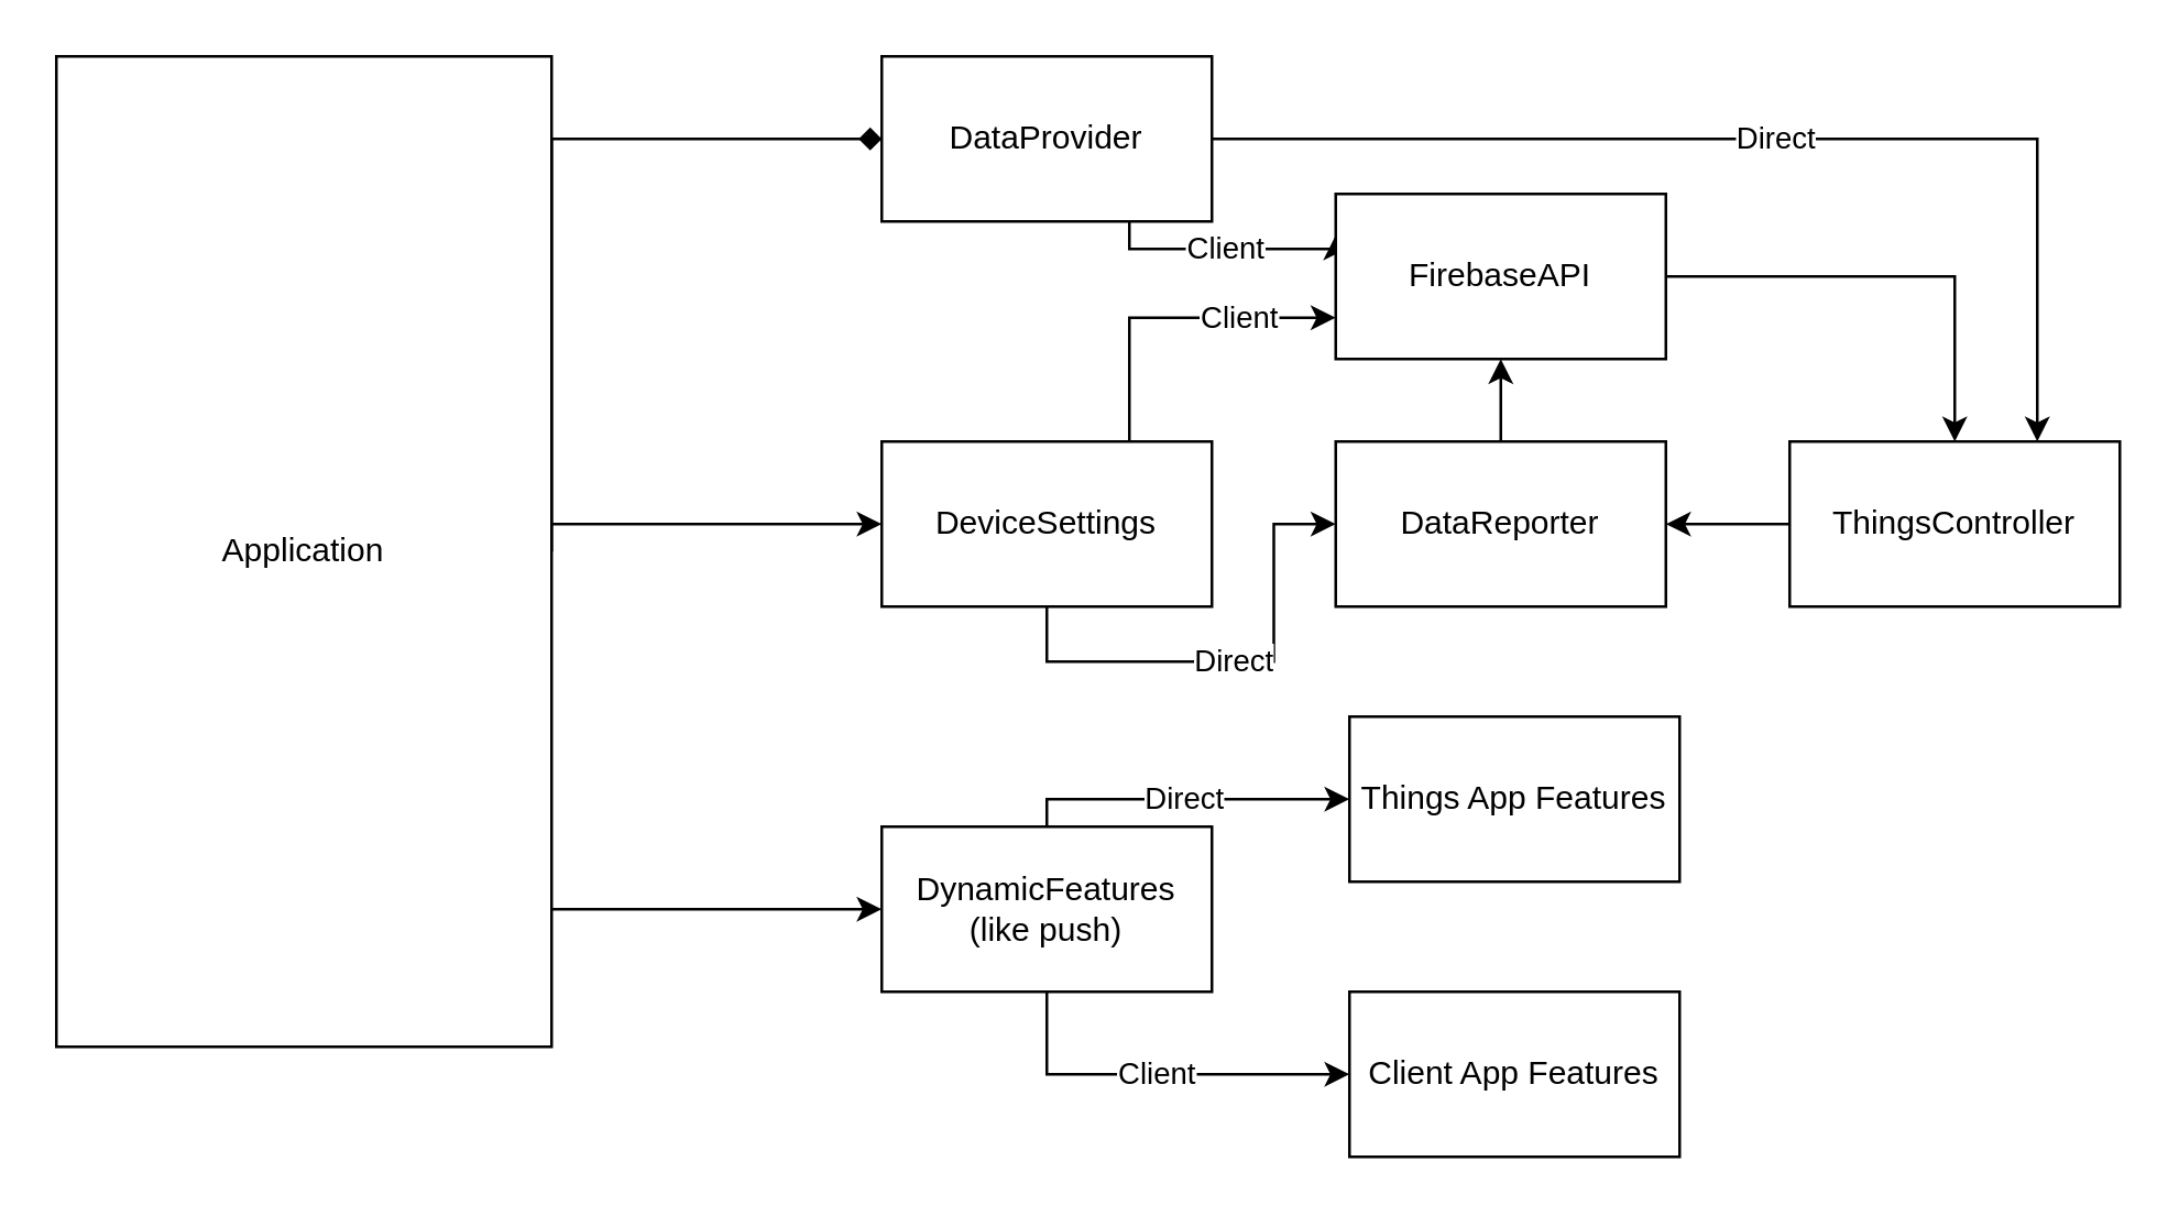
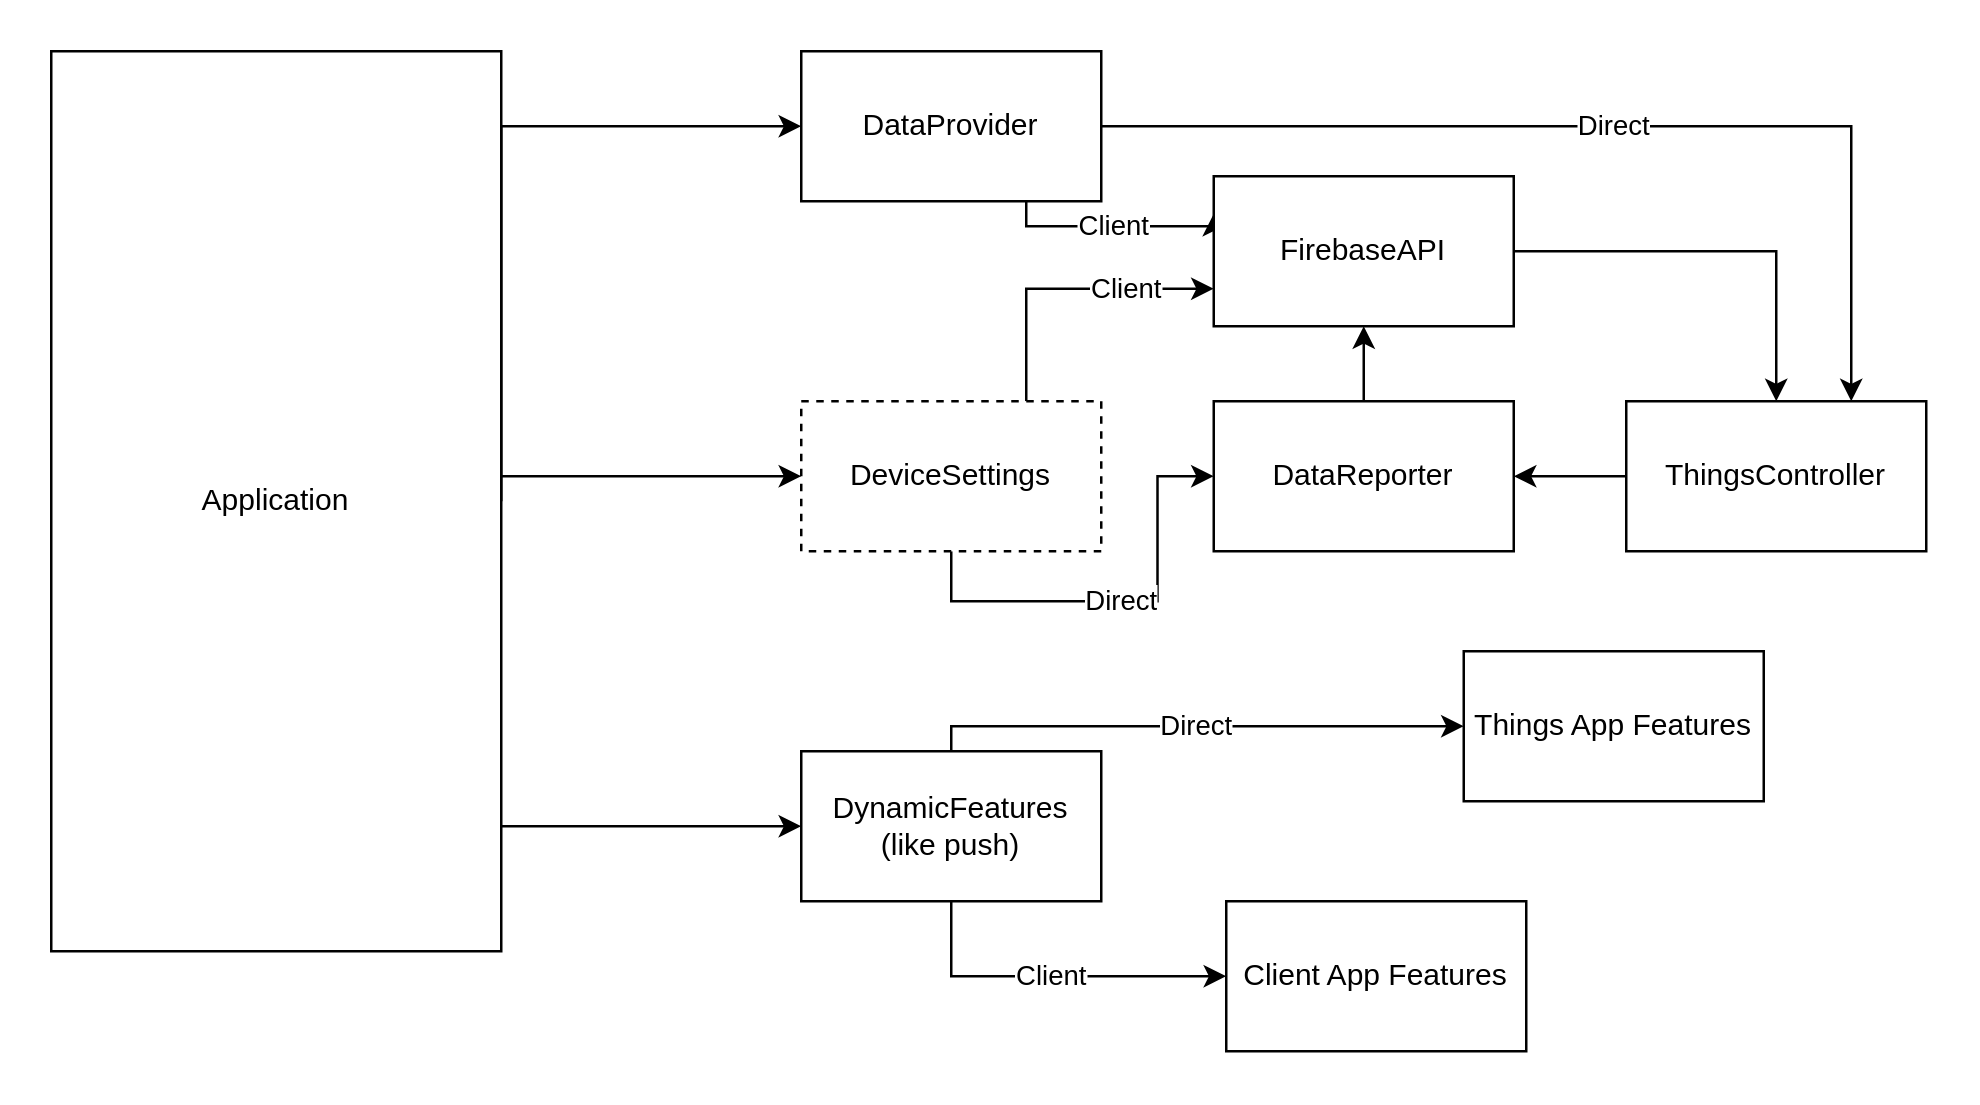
  <mxCell id="0" />
  <mxCell id="1" parent="0" />
- <mxCell id="2" style="edgeStyle=orthogonalEdgeStyle;rounded=0;orthogonalLoop=1;jettySize=auto;html=1;exitX=1;exitY=0.5;exitDx=0;exitDy=0;endArrow=diamond;" edge="1" parent="1" source="5" target="8"><mxGeometry relative="1" as="geometry"><Array as="points"><mxPoint x="200" y="50" /></Array></mxGeometry></mxCell>
+ <mxCell id="2" style="edgeStyle=orthogonalEdgeStyle;rounded=0;orthogonalLoop=1;jettySize=auto;html=1;exitX=1;exitY=0.5;exitDx=0;exitDy=0;" edge="1" parent="1" source="5" target="8"><mxGeometry relative="1" as="geometry"><Array as="points"><mxPoint x="200" y="50" /></Array></mxGeometry></mxCell>
  <mxCell id="3" value="" style="edgeStyle=orthogonalEdgeStyle;rounded=0;orthogonalLoop=1;jettySize=auto;html=1;entryX=0;entryY=0.5;entryDx=0;entryDy=0;" edge="1" parent="1" source="5" target="15"><mxGeometry relative="1" as="geometry"><mxPoint x="280" y="220" as="targetPoint" /><Array as="points"><mxPoint x="260" y="190" /><mxPoint x="260" y="190" /></Array></mxGeometry></mxCell>
  <mxCell id="4" style="edgeStyle=orthogonalEdgeStyle;rounded=0;orthogonalLoop=1;jettySize=auto;html=1;" edge="1" parent="1" source="5" target="18"><mxGeometry relative="1" as="geometry"><Array as="points"><mxPoint x="220" y="330" /><mxPoint x="220" y="330" /></Array></mxGeometry></mxCell>
  <mxCell id="5" value="Application" style="rounded=0;whiteSpace=wrap;html=1;" vertex="1" parent="1"><mxGeometry x="20" y="20" width="180" height="360" as="geometry" /></mxCell>
  <mxCell id="6" value="Direct" style="edgeStyle=orthogonalEdgeStyle;rounded=0;orthogonalLoop=1;jettySize=auto;html=1;exitX=1;exitY=0.5;exitDx=0;exitDy=0;entryX=0.75;entryY=0;entryDx=0;entryDy=0;" edge="1" parent="1" source="8" target="10"><mxGeometry relative="1" as="geometry" /></mxCell>
  <mxCell id="7" value="Client" style="edgeStyle=orthogonalEdgeStyle;rounded=0;orthogonalLoop=1;jettySize=auto;html=1;exitX=0.75;exitY=1;exitDx=0;exitDy=0;entryX=0;entryY=0.25;entryDx=0;entryDy=0;" edge="1" parent="1" source="8" target="12"><mxGeometry relative="1" as="geometry"><Array as="points"><mxPoint x="410" y="90" /><mxPoint x="485" y="90" /></Array></mxGeometry></mxCell>
  <mxCell id="8" value="DataProvider" style="rounded=0;whiteSpace=wrap;html=1;" vertex="1" parent="1"><mxGeometry x="320" y="20" width="120" height="60" as="geometry" /></mxCell>
  <mxCell id="9" value="" style="edgeStyle=orthogonalEdgeStyle;rounded=0;orthogonalLoop=1;jettySize=auto;html=1;" edge="1" parent="1" source="10" target="22"><mxGeometry relative="1" as="geometry" /></mxCell>
  <mxCell id="10" value="ThingsController" style="rounded=0;whiteSpace=wrap;html=1;" vertex="1" parent="1"><mxGeometry x="650" y="160" width="120" height="60" as="geometry" /></mxCell>
  <mxCell id="11" style="edgeStyle=orthogonalEdgeStyle;rounded=0;orthogonalLoop=1;jettySize=auto;html=1;exitX=1;exitY=0.5;exitDx=0;exitDy=0;" edge="1" parent="1" source="12" target="10"><mxGeometry relative="1" as="geometry" /></mxCell>
  <mxCell id="12" value="FirebaseAPI" style="rounded=0;whiteSpace=wrap;html=1;" vertex="1" parent="1"><mxGeometry x="485" y="70" width="120" height="60" as="geometry" /></mxCell>
  <mxCell id="13" value="Direct" style="edgeStyle=orthogonalEdgeStyle;rounded=0;orthogonalLoop=1;jettySize=auto;html=1;exitX=0.5;exitY=1;exitDx=0;exitDy=0;" edge="1" parent="1" source="15" target="22"><mxGeometry relative="1" as="geometry" /></mxCell>
  <mxCell id="14" value="Client" style="edgeStyle=orthogonalEdgeStyle;rounded=0;orthogonalLoop=1;jettySize=auto;html=1;exitX=0.75;exitY=0;exitDx=0;exitDy=0;entryX=0;entryY=0.75;entryDx=0;entryDy=0;" edge="1" parent="1" source="15" target="12"><mxGeometry x="0.417" relative="1" as="geometry"><mxPoint as="offset" /></mxGeometry></mxCell>
- <mxCell id="15" value="DeviceSettings" style="rounded=0;whiteSpace=wrap;html=1;" vertex="1" parent="1"><mxGeometry x="320" y="160" width="120" height="60" as="geometry" /></mxCell>
+ <mxCell id="15" value="DeviceSettings" style="rounded=0;whiteSpace=wrap;html=1;dashed=1;" vertex="1" parent="1"><mxGeometry x="320" y="160" width="120" height="60" as="geometry" /></mxCell>
  <mxCell id="16" value="Client" style="edgeStyle=orthogonalEdgeStyle;rounded=0;orthogonalLoop=1;jettySize=auto;html=1;exitX=0.5;exitY=1;exitDx=0;exitDy=0;entryX=0;entryY=0.5;entryDx=0;entryDy=0;" edge="1" parent="1" source="18" target="20"><mxGeometry relative="1" as="geometry" /></mxCell>
  <mxCell id="17" value="Direct" style="edgeStyle=orthogonalEdgeStyle;rounded=0;orthogonalLoop=1;jettySize=auto;html=1;exitX=0.5;exitY=0;exitDx=0;exitDy=0;" edge="1" parent="1" source="18" target="19"><mxGeometry relative="1" as="geometry"><Array as="points"><mxPoint x="380" y="290" /></Array></mxGeometry></mxCell>
  <mxCell id="18" value="DynamicFeatures (like push)" style="rounded=0;whiteSpace=wrap;html=1;" vertex="1" parent="1"><mxGeometry x="320" y="300" width="120" height="60" as="geometry" /></mxCell>
- <mxCell id="19" value="Things App Features" style="rounded=0;whiteSpace=wrap;html=1;" vertex="1" parent="1"><mxGeometry x="490" y="260" width="120" height="60" as="geometry" /></mxCell>
+ <mxCell id="19" value="Things App Features" style="rounded=0;whiteSpace=wrap;html=1;" vertex="1" parent="1"><mxGeometry x="585" y="260" width="120" height="60" as="geometry" /></mxCell>
  <mxCell id="20" value="Client App Features" style="rounded=0;whiteSpace=wrap;html=1;" vertex="1" parent="1"><mxGeometry x="490" y="360" width="120" height="60" as="geometry" /></mxCell>
  <mxCell id="21" value="" style="edgeStyle=orthogonalEdgeStyle;rounded=0;orthogonalLoop=1;jettySize=auto;html=1;" edge="1" parent="1" source="22" target="12"><mxGeometry relative="1" as="geometry" /></mxCell>
  <mxCell id="22" value="DataReporter" style="rounded=0;whiteSpace=wrap;html=1;" vertex="1" parent="1"><mxGeometry x="485" y="160" width="120" height="60" as="geometry" /></mxCell>
